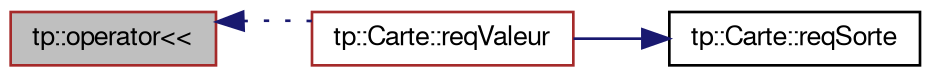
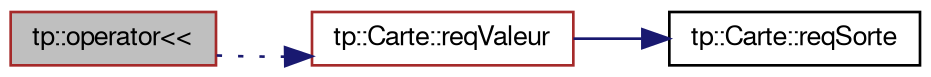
  digraph {
    rankdir=LR
    node [color=brown fillcolor=white fontname=FreeSans fontsize=10 shape=record style=filled]
    edge [color=midnightblue fontname=FreeSans fontsize=10 labelfontname=FreeSans labelfontsize=10]
    n1 [fillcolor=grey75 fontcolor=black height=0.2 label="tp::operator\<\<" width=0.4]
    n2 [height=0.2 label="tp::Carte::reqValeur" width=0.4]
    n3 [color=black height=0.2 label="tp::Carte::reqSorte" width=0.4]
-   n2 -> n1 [style=dotted]
+   n1 -> n2 [style=dotted]
    n2 -> n3 [style=solid]
  }
